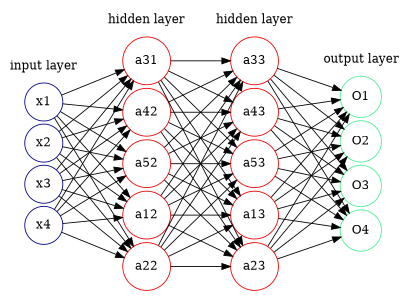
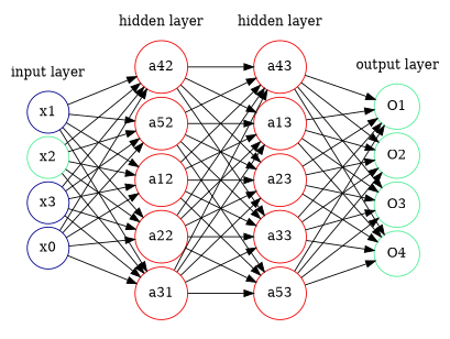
  digraph {
    nodesep=.05
    penwidth=0
    rankdir=LR
    splines=line
    node [color=red2 shape=circle style=solid]
    x1 [color=blue4]
-   x2 [color=blue4]
+   x2 [color=seagreen2]
    x3 [color=blue4]
-   x4 [color=blue4]
+   x4 [color=blue4 label=x0]
    a12
    a22
    n7 [label=a31]
    a42
    a52
    a13
    a23
    a33
    a43
    a53
    O1 [color=seagreen2]
    O2 [color=seagreen2]
    O3 [color=seagreen2]
    O4 [color=seagreen2]
    subgraph cluster_1 {
      color=white
      label="input layer"
      x1
      x2
      x3
      x4
    }
    subgraph cluster_2 {
      color=white
      label="hidden layer"
      a12
      a22
      n7
      a42
      a52
    }
    subgraph cluster_3 {
      color=white
      label="hidden layer"
      a13
      a23
      a33
      a43
      a53
    }
    subgraph cluster_4 {
      color=white
      label="output layer"
      O1
      O2
      O3
      O4
    }
    x1 -> a12
    x1 -> a22
    x1 -> n7
    x1 -> a42
    x1 -> a52
    x2 -> a12
    x2 -> a22
    x2 -> n7
    x2 -> a42
    x2 -> a52
    x3 -> a12
    x3 -> a22
    x3 -> n7
    x3 -> a42
    x3 -> a52
    x4 -> a12
    x4 -> a22
    x4 -> n7
    x4 -> a42
    x4 -> a52
    a12 -> a13
    a12 -> a23
    a12 -> a33
    a12 -> a43
    a12 -> a53
    a22 -> a13
    a22 -> a23
    a22 -> a33
    a22 -> a43
    a22 -> a53
    n7 -> a13
    n7 -> a23
    n7 -> a33
    n7 -> a43
    n7 -> a53
    a42 -> a13
    a42 -> a23
    a42 -> a33
    a42 -> a43
-   a42 -> a53
    a52 -> a13
    a52 -> a23
    a52 -> a33
    a52 -> a43
    a52 -> a53
    a13 -> O1
    a13 -> O2
    a13 -> O3
    a13 -> O4
    a23 -> O1
    a23 -> O2
    a23 -> O3
    a23 -> O4
    a33 -> O1
    a33 -> O2
    a33 -> O3
    a33 -> O4
    a43 -> O1
    a43 -> O2
    a43 -> O3
    a43 -> O4
    a53 -> O1
    a53 -> O2
    a53 -> O3
    a53 -> O4
  }
